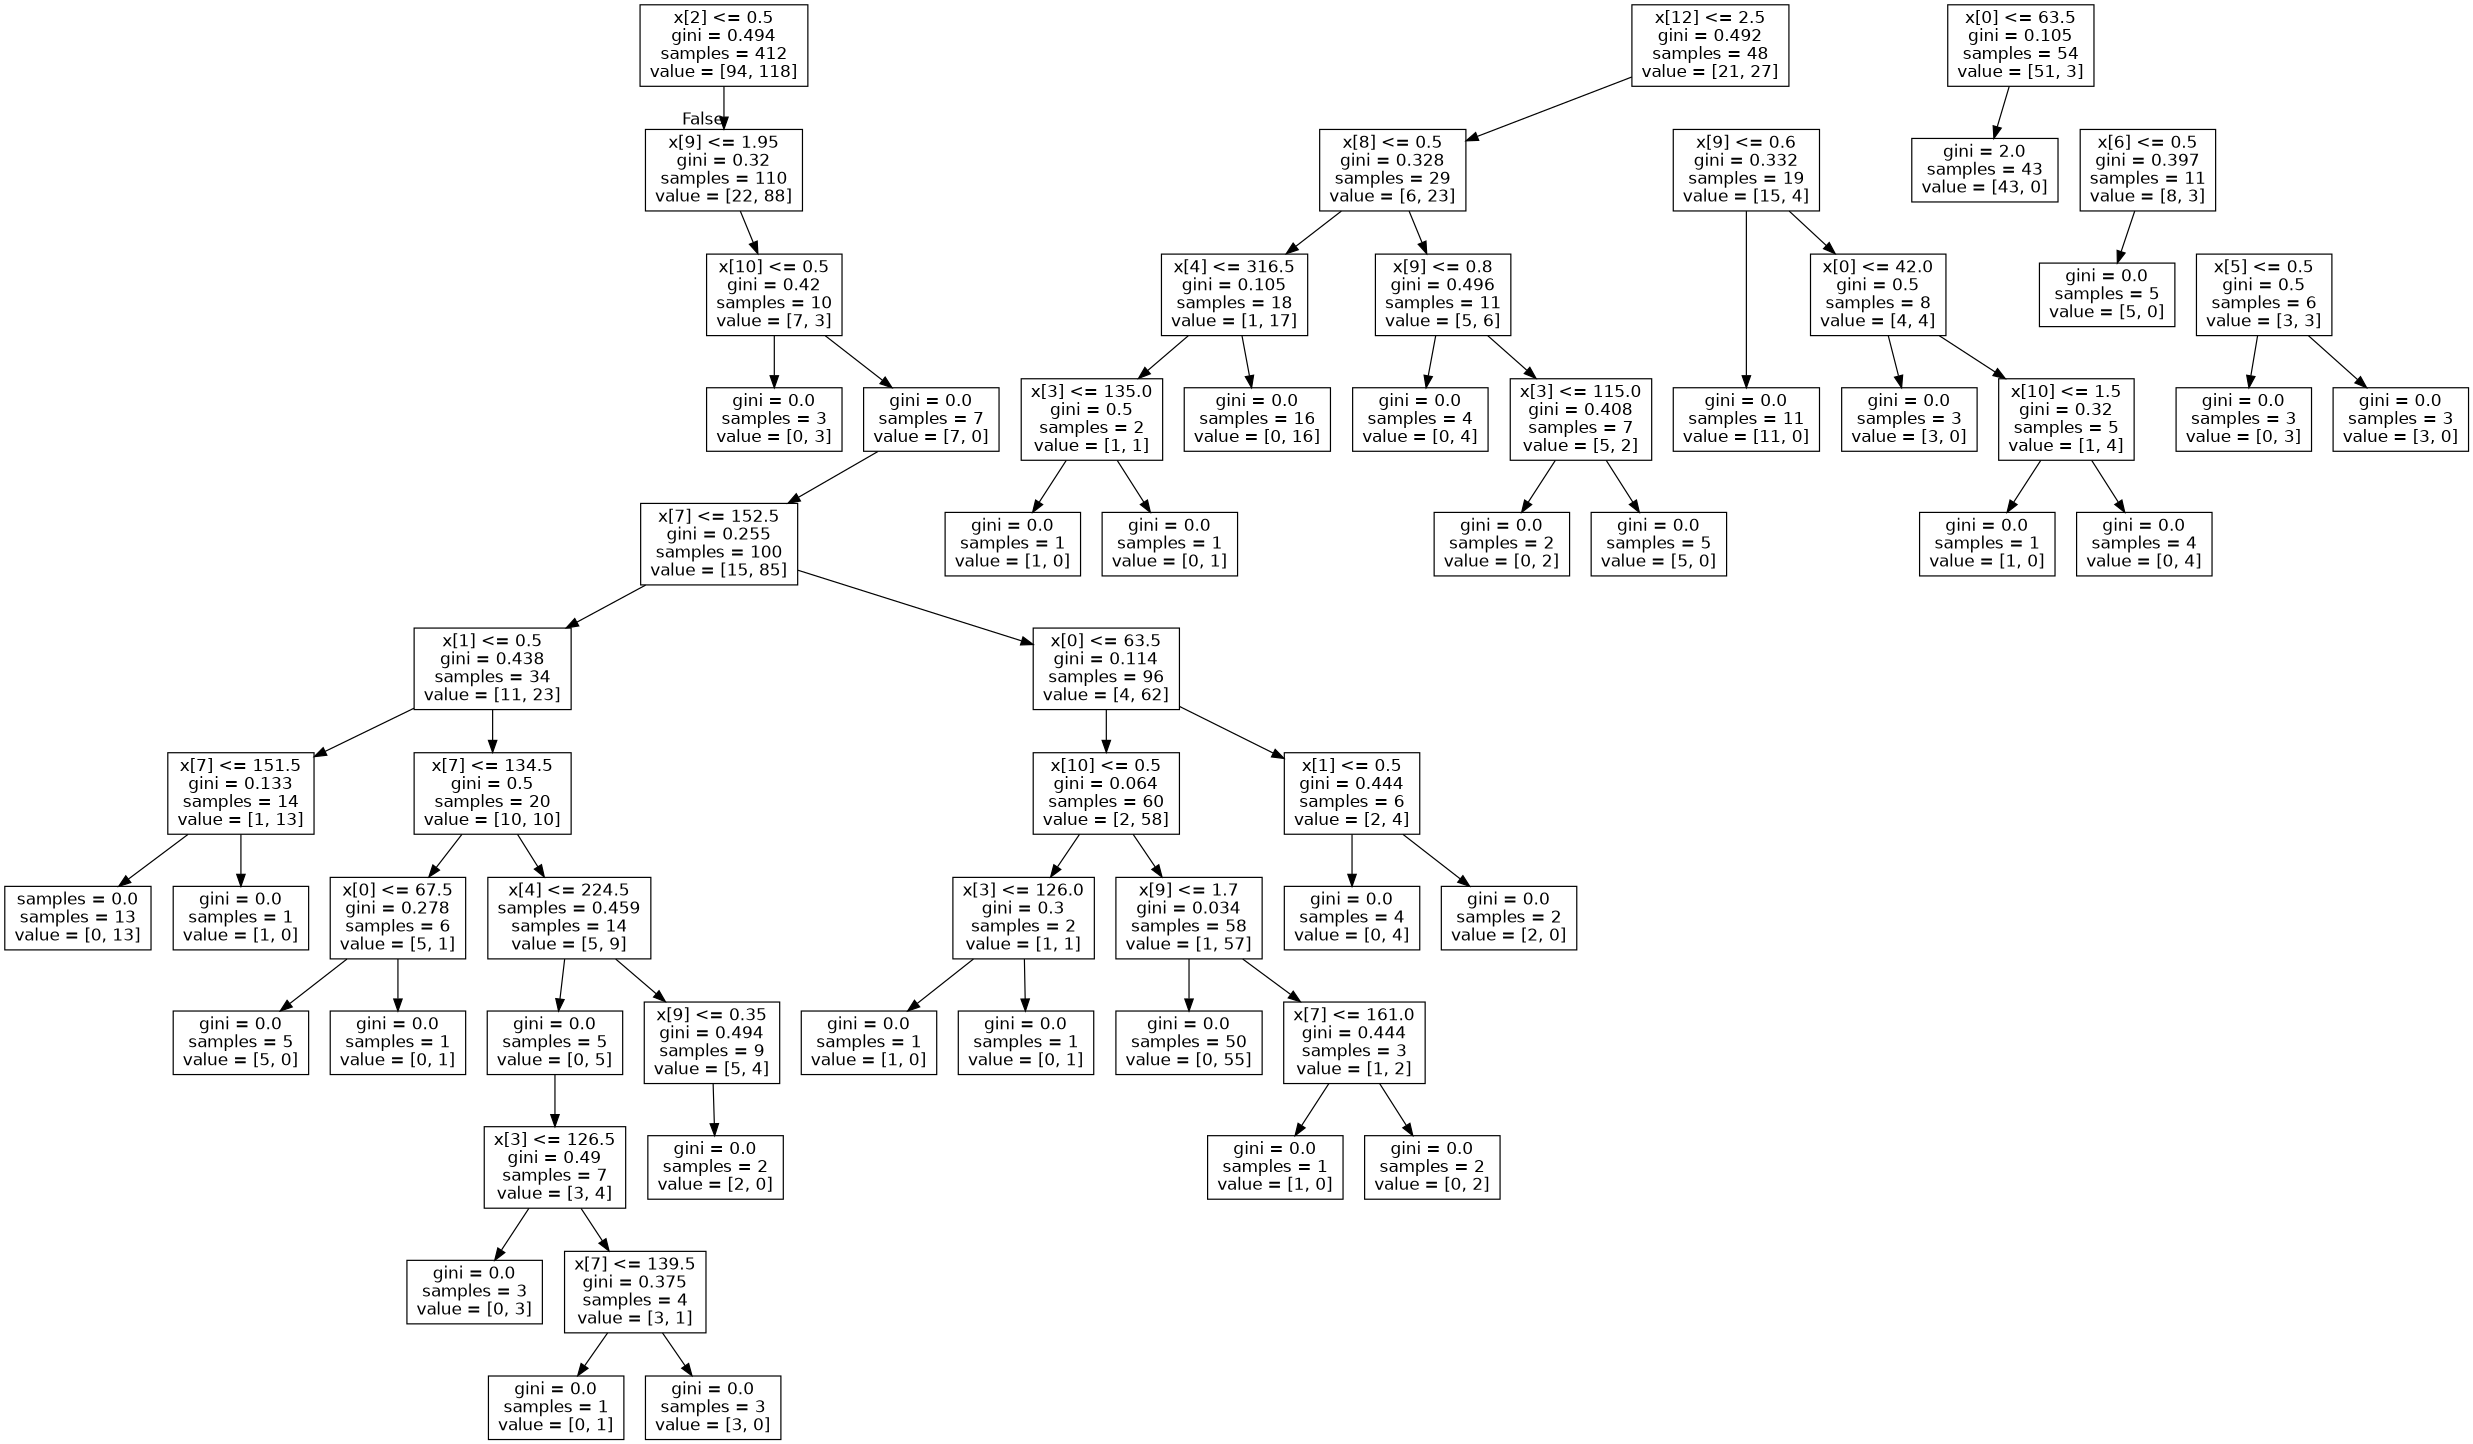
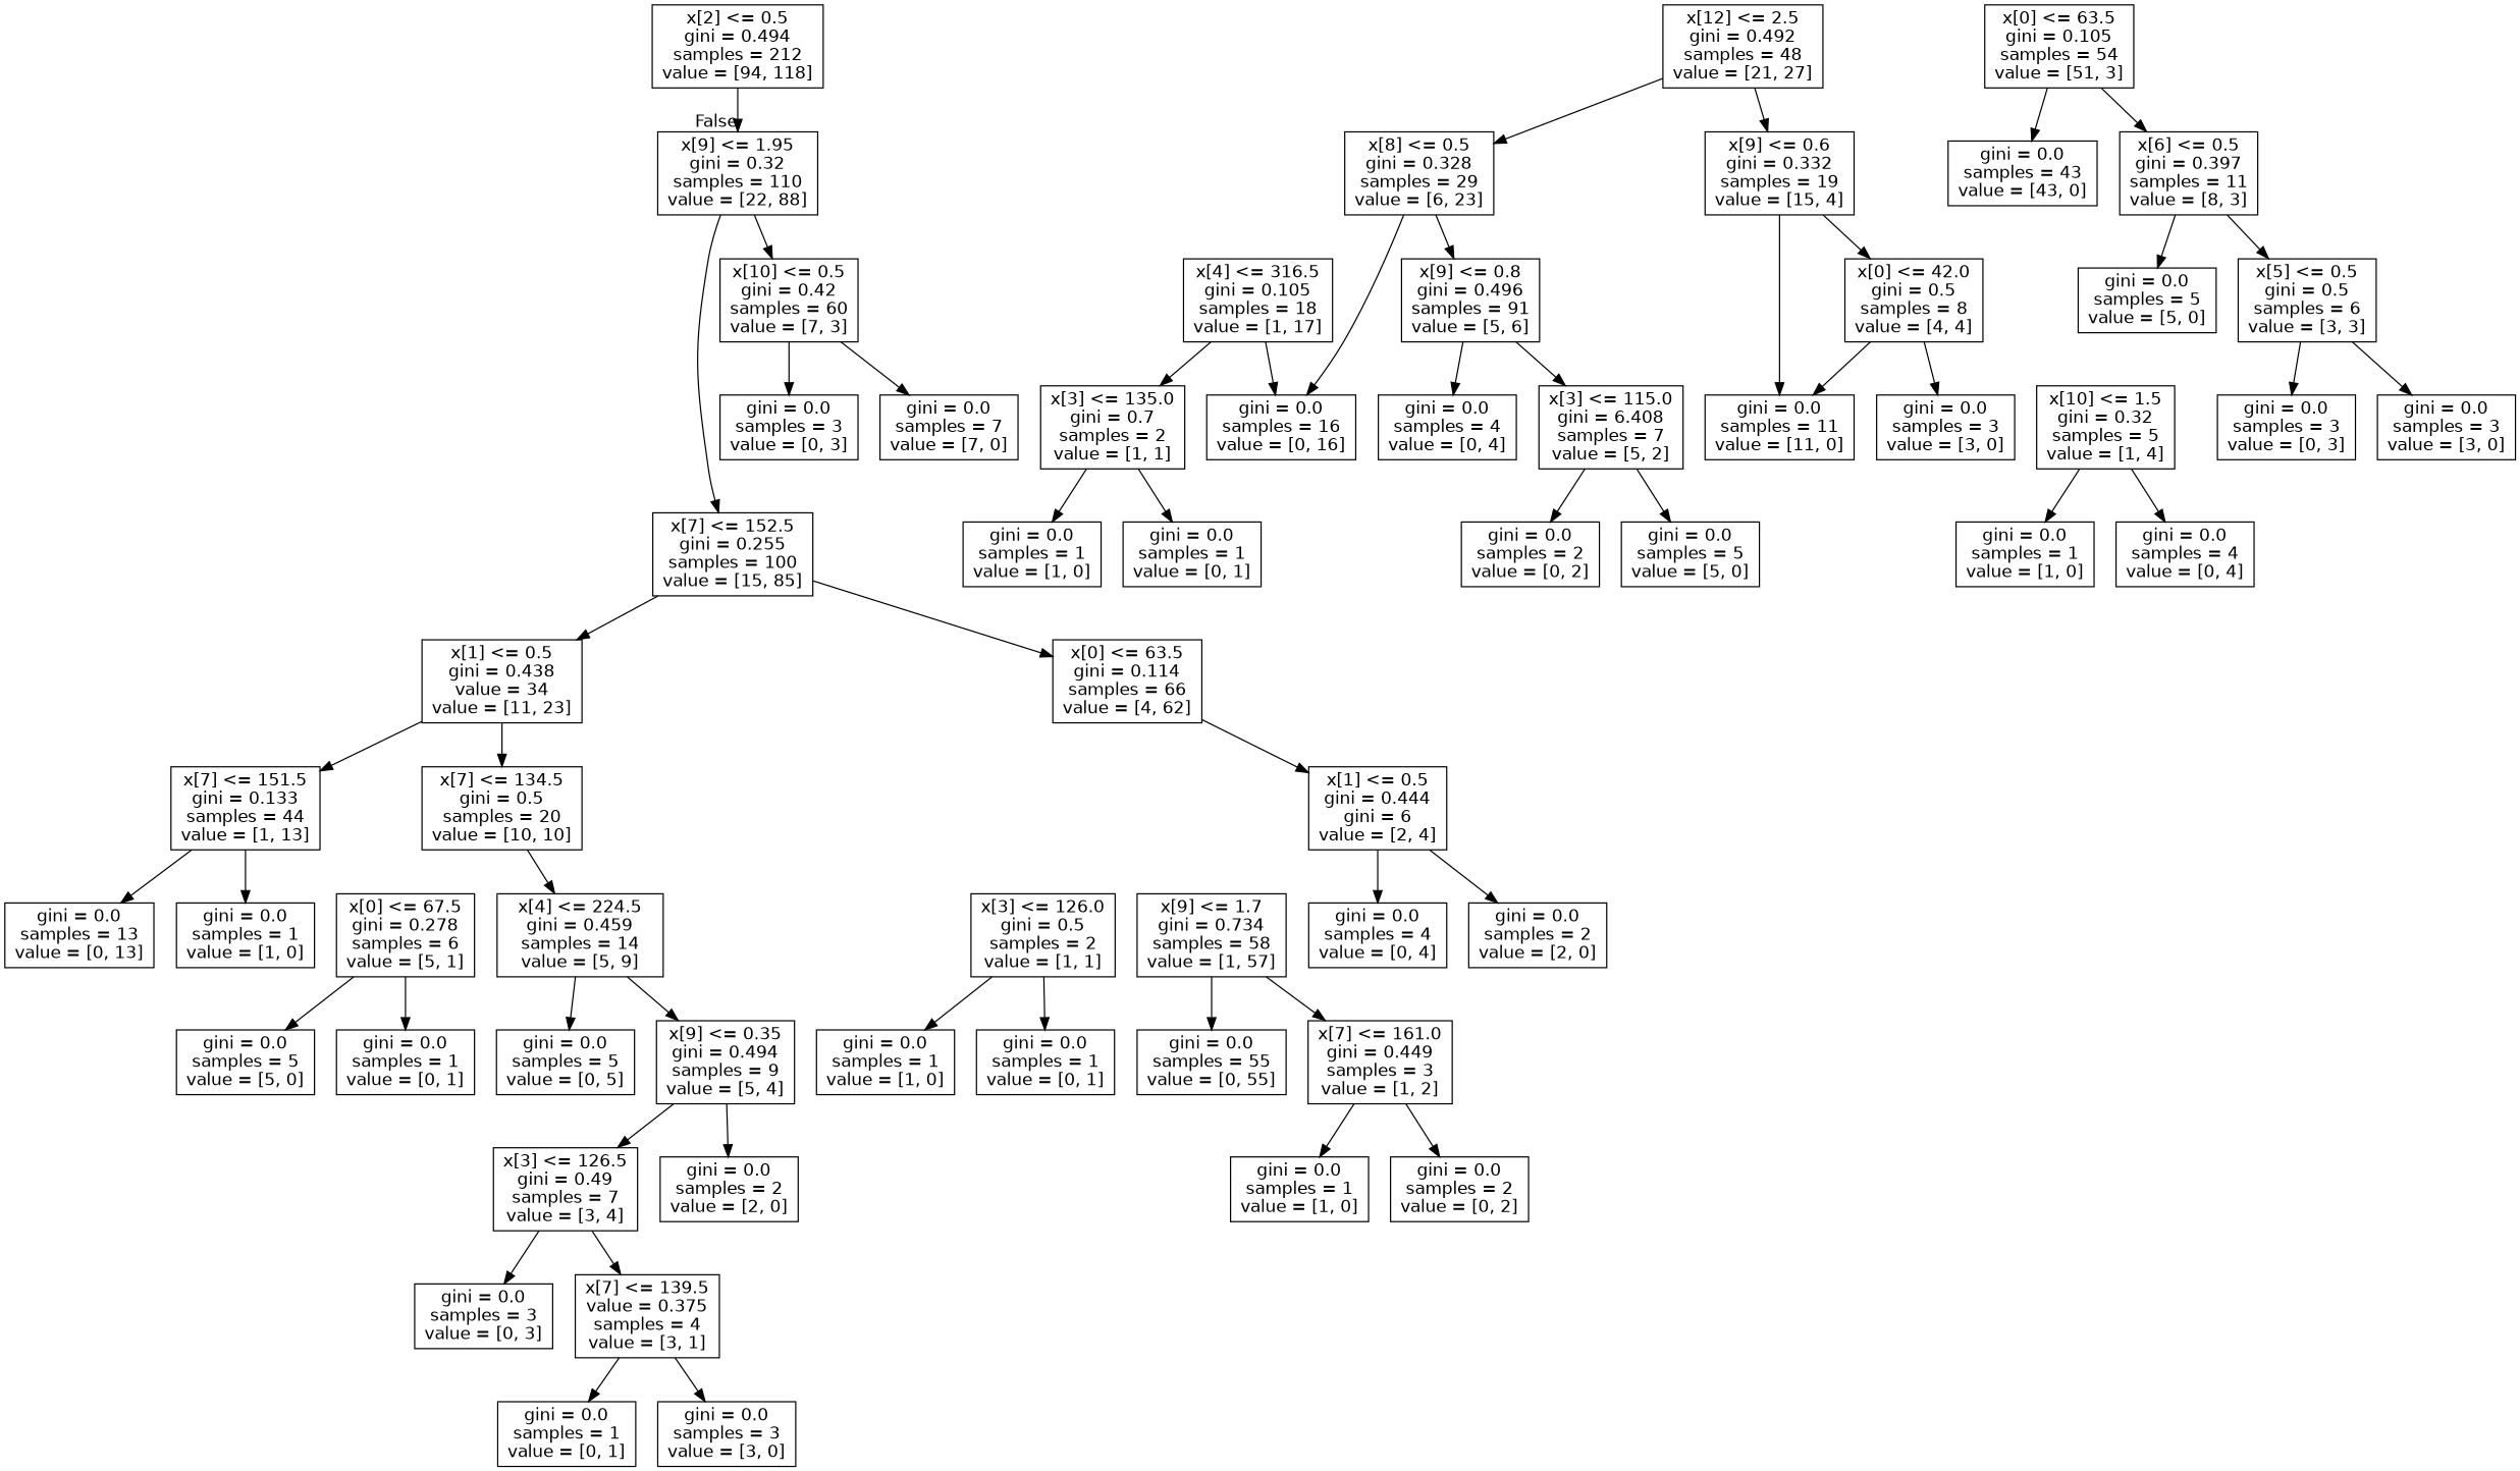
  digraph {
    node [fontname=helvetica shape=box]
    edge [fontname=helvetica]
-   n1 [label="x[2] <= 0.5\ngini = 0.494\nsamples = 412\nvalue = [94, 118]"]
+   n1 [label="x[2] <= 0.5\ngini = 0.494\nsamples = 212\nvalue = [94, 118]"]
    n2 [label="x[9] <= 1.95\ngini = 0.32\nsamples = 110\nvalue = [22, 88]"]
    n3 [label="x[7] <= 152.5\ngini = 0.255\nsamples = 100\nvalue = [15, 85]"]
-   n4 [label="x[10] <= 0.5\ngini = 0.42\nsamples = 10\nvalue = [7, 3]"]
+   n4 [label="x[10] <= 0.5\ngini = 0.42\nsamples = 60\nvalue = [7, 3]"]
    n5 [label="x[12] <= 2.5\ngini = 0.492\nsamples = 48\nvalue = [21, 27]"]
    n6 [label="x[8] <= 0.5\ngini = 0.328\nsamples = 29\nvalue = [6, 23]"]
    n7 [label="x[9] <= 0.6\ngini = 0.332\nsamples = 19\nvalue = [15, 4]"]
    n8 [label="x[0] <= 63.5\ngini = 0.105\nsamples = 54\nvalue = [51, 3]"]
-   n9 [label="gini = 2.0\nsamples = 43\nvalue = [43, 0]"]
+   n9 [label="gini = 0.0\nsamples = 43\nvalue = [43, 0]"]
    n10 [label="x[6] <= 0.5\ngini = 0.397\nsamples = 11\nvalue = [8, 3]"]
    n11 [label="x[4] <= 316.5\ngini = 0.105\nsamples = 18\nvalue = [1, 17]"]
-   n12 [label="x[9] <= 0.8\ngini = 0.496\nsamples = 11\nvalue = [5, 6]"]
+   n12 [label="x[9] <= 0.8\ngini = 0.496\nsamples = 91\nvalue = [5, 6]"]
    n13 [label="x[0] <= 42.0\ngini = 0.5\nsamples = 8\nvalue = [4, 4]"]
    n14 [label="gini = 0.0\nsamples = 11\nvalue = [11, 0]"]
    n15 [label="gini = 0.0\nsamples = 16\nvalue = [0, 16]"]
-   n16 [label="x[3] <= 135.0\ngini = 0.5\nsamples = 2\nvalue = [1, 1]"]
+   n16 [label="x[3] <= 135.0\ngini = 0.7\nsamples = 2\nvalue = [1, 1]"]
    n17 [label="gini = 0.0\nsamples = 4\nvalue = [0, 4]"]
-   n18 [label="x[3] <= 115.0\ngini = 0.408\nsamples = 7\nvalue = [5, 2]"]
+   n18 [label="x[3] <= 115.0\ngini = 6.408\nsamples = 7\nvalue = [5, 2]"]
    n19 [label="gini = 0.0\nsamples = 1\nvalue = [1, 0]"]
    n20 [label="gini = 0.0\nsamples = 1\nvalue = [0, 1]"]
    n21 [label="gini = 0.0\nsamples = 2\nvalue = [0, 2]"]
    n22 [label="gini = 0.0\nsamples = 5\nvalue = [5, 0]"]
    n23 [label="gini = 0.0\nsamples = 3\nvalue = [3, 0]"]
    n24 [label="x[10] <= 1.5\ngini = 0.32\nsamples = 5\nvalue = [1, 4]"]
    n25 [label="gini = 0.0\nsamples = 1\nvalue = [1, 0]"]
    n26 [label="gini = 0.0\nsamples = 4\nvalue = [0, 4]"]
    n27 [label="gini = 0.0\nsamples = 5\nvalue = [5, 0]"]
    n28 [label="x[5] <= 0.5\ngini = 0.5\nsamples = 6\nvalue = [3, 3]"]
    n29 [label="gini = 0.0\nsamples = 3\nvalue = [0, 3]"]
    n30 [label="gini = 0.0\nsamples = 3\nvalue = [3, 0]"]
-   n31 [label="x[1] <= 0.5\ngini = 0.438\nsamples = 34\nvalue = [11, 23]"]
-   n32 [label="x[0] <= 63.5\ngini = 0.114\nsamples = 96\nvalue = [4, 62]"]
+   n31 [label="x[1] <= 0.5\ngini = 0.438\nvalue = 34\nvalue = [11, 23]"]
+   n32 [label="x[0] <= 63.5\ngini = 0.114\nsamples = 66\nvalue = [4, 62]"]
    n33 [label="gini = 0.0\nsamples = 3\nvalue = [0, 3]"]
    n34 [label="gini = 0.0\nsamples = 7\nvalue = [7, 0]"]
-   n35 [label="x[7] <= 151.5\ngini = 0.133\nsamples = 14\nvalue = [1, 13]"]
+   n35 [label="x[7] <= 151.5\ngini = 0.133\nsamples = 44\nvalue = [1, 13]"]
    n36 [label="x[7] <= 134.5\ngini = 0.5\nsamples = 20\nvalue = [10, 10]"]
-   n37 [label="x[10] <= 0.5\ngini = 0.064\nsamples = 60\nvalue = [2, 58]"]
-   n38 [label="x[1] <= 0.5\ngini = 0.444\nsamples = 6\nvalue = [2, 4]"]
-   n39 [label="samples = 0.0\nsamples = 13\nvalue = [0, 13]"]
+   n38 [label="x[1] <= 0.5\ngini = 0.444\ngini = 6\nvalue = [2, 4]"]
+   n39 [label="gini = 0.0\nsamples = 13\nvalue = [0, 13]"]
    n40 [label="gini = 0.0\nsamples = 1\nvalue = [1, 0]"]
    n41 [label="x[0] <= 67.5\ngini = 0.278\nsamples = 6\nvalue = [5, 1]"]
-   n42 [label="x[4] <= 224.5\nsamples = 0.459\nsamples = 14\nvalue = [5, 9]"]
+   n42 [label="x[4] <= 224.5\ngini = 0.459\nsamples = 14\nvalue = [5, 9]"]
    n43 [label="gini = 0.0\nsamples = 5\nvalue = [5, 0]"]
    n44 [label="gini = 0.0\nsamples = 1\nvalue = [0, 1]"]
    n45 [label="gini = 0.0\nsamples = 5\nvalue = [0, 5]"]
    n46 [label="x[9] <= 0.35\ngini = 0.494\nsamples = 9\nvalue = [5, 4]"]
    n47 [label="gini = 0.0\nsamples = 2\nvalue = [2, 0]"]
    n48 [label="x[3] <= 126.5\ngini = 0.49\nsamples = 7\nvalue = [3, 4]"]
    n49 [label="gini = 0.0\nsamples = 3\nvalue = [0, 3]"]
-   n50 [label="x[7] <= 139.5\ngini = 0.375\nsamples = 4\nvalue = [3, 1]"]
+   n50 [label="x[7] <= 139.5\nvalue = 0.375\nsamples = 4\nvalue = [3, 1]"]
    n51 [label="gini = 0.0\nsamples = 1\nvalue = [0, 1]"]
    n52 [label="gini = 0.0\nsamples = 3\nvalue = [3, 0]"]
-   n53 [label="x[3] <= 126.0\ngini = 0.3\nsamples = 2\nvalue = [1, 1]"]
-   n54 [label="x[9] <= 1.7\ngini = 0.034\nsamples = 58\nvalue = [1, 57]"]
+   n53 [label="x[3] <= 126.0\ngini = 0.5\nsamples = 2\nvalue = [1, 1]"]
+   n54 [label="x[9] <= 1.7\ngini = 0.734\nsamples = 58\nvalue = [1, 57]"]
    n55 [label="gini = 0.0\nsamples = 4\nvalue = [0, 4]"]
    n56 [label="gini = 0.0\nsamples = 2\nvalue = [2, 0]"]
    n57 [label="gini = 0.0\nsamples = 1\nvalue = [1, 0]"]
    n58 [label="gini = 0.0\nsamples = 1\nvalue = [0, 1]"]
-   n59 [label="gini = 0.0\nsamples = 50\nvalue = [0, 55]"]
-   n60 [label="x[7] <= 161.0\ngini = 0.444\nsamples = 3\nvalue = [1, 2]"]
+   n59 [label="gini = 0.0\nsamples = 55\nvalue = [0, 55]"]
+   n60 [label="x[7] <= 161.0\ngini = 0.449\nsamples = 3\nvalue = [1, 2]"]
    n61 [label="gini = 0.0\nsamples = 1\nvalue = [1, 0]"]
    n62 [label="gini = 0.0\nsamples = 2\nvalue = [0, 2]"]
    n1 -> n2 [headlabel=False labelangle=-45 labeldistance=2.5]
-   n34 -> n3
+   n2 -> n3
    n2 -> n4
    n3 -> n31
    n3 -> n32
    n4 -> n33
    n4 -> n34
    n5 -> n6
-   n6 -> n11
+   n5 -> n7
+   n6 -> n15
    n6 -> n12
    n7 -> n13
    n7 -> n14
    n8 -> n9
+   n8 -> n10
    n10 -> n27
+   n10 -> n28
    n11 -> n15
    n11 -> n16
    n12 -> n17
    n12 -> n18
    n13 -> n23
-   n13 -> n24
+   n13 -> n14
    n16 -> n19
    n16 -> n20
    n18 -> n21
    n18 -> n22
    n24 -> n25
    n24 -> n26
    n28 -> n29
    n28 -> n30
    n31 -> n35
    n31 -> n36
-   n32 -> n37
    n32 -> n38
    n35 -> n39
    n35 -> n40
-   n36 -> n41
    n36 -> n42
-   n37 -> n53
-   n37 -> n54
    n38 -> n55
    n38 -> n56
    n41 -> n43
    n41 -> n44
    n42 -> n45
    n42 -> n46
    n46 -> n47
-   n45 -> n48
+   n46 -> n48
    n48 -> n49
    n48 -> n50
    n50 -> n51
    n50 -> n52
    n53 -> n57
    n53 -> n58
    n54 -> n59
    n54 -> n60
    n60 -> n61
    n60 -> n62
  }
